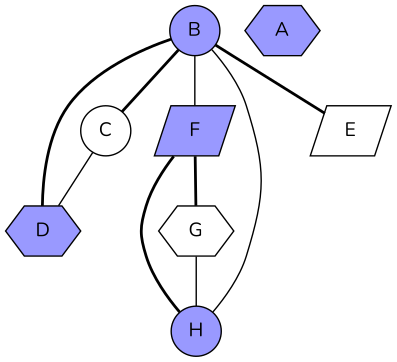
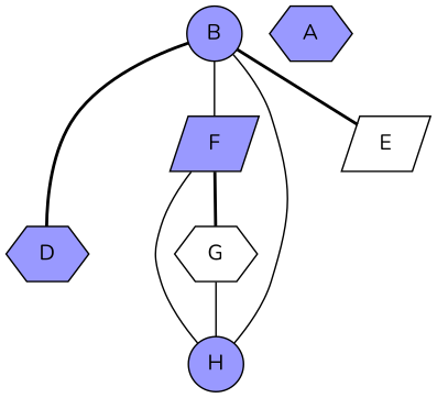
  graph {
    fontname=Nunito
    node [fillcolor="#9999ff" fontname=Nunito shape=circle style=filled]
    edge [fontname=Nunito]
    B
    D [shape=hexagon]
    F [shape=parallelogram]
    H
    A [shape=hexagon]
-   C [fillcolor="" style=""]
    E [shape=parallelogram fillcolor="" style=""]
    G [shape=hexagon fillcolor="" style=""]
    subgraph sub_1 {
      B
      D
      F
      H
      A
    }
    B -- D [style=bold]
    B -- F
    B -- H
-   B -- C [style=bold]
    B -- E [style=bold]
-   F -- H [style=bold]
+   F -- H
    F -- G [style=bold]
-   C -- D
    G -- H
  }
